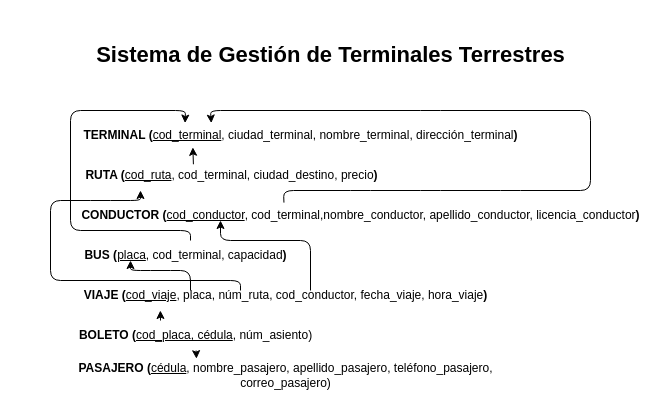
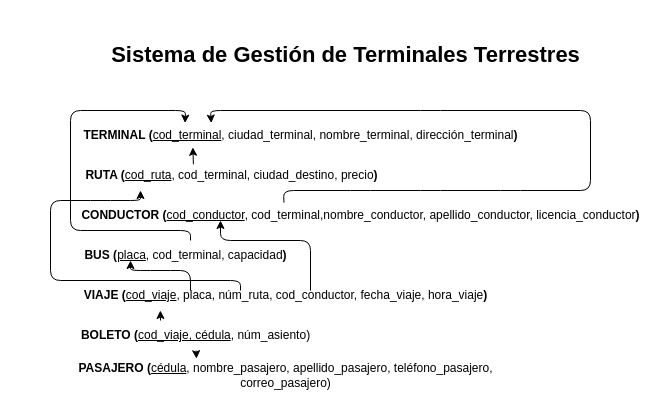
  <mxCell id="0" />
  <mxCell id="1" parent="0" />
  <mxCell id="2" value="&lt;b&gt;TERMINAL (&lt;/b&gt;&lt;u&gt;cod_terminal&lt;/u&gt;, ciudad_terminal, nombre_terminal, dirección_terminal&lt;b&gt;)&lt;/b&gt;" style="text;html=1;align=center;verticalAlign=middle;resizable=0;points=[];autosize=1;strokeColor=none;fillColor=none;" parent="1" vertex="1"><mxGeometry x="70" y="120" width="460" height="30" as="geometry" /></mxCell>
  <mxCell id="3" value="&lt;b&gt;BUS (&lt;/b&gt;&lt;u&gt;placa&lt;/u&gt;, cod_terminal, capacidad&lt;b&gt;)&lt;/b&gt;" style="text;html=1;align=center;verticalAlign=middle;resizable=0;points=[];autosize=1;strokeColor=none;fillColor=none;" parent="1" vertex="1"><mxGeometry x="70" y="240" width="230" height="30" as="geometry" /></mxCell>
  <mxCell id="4" style="edgeStyle=none;html=1;entryX=0.261;entryY=0.667;entryDx=0;entryDy=0;entryPerimeter=0;" edge="1" parent="1" target="3"><mxGeometry relative="1" as="geometry"><mxPoint x="190" y="290" as="sourcePoint" /><Array as="points"><mxPoint x="190" y="270" /><mxPoint x="160" y="270" /><mxPoint x="130" y="270" /></Array></mxGeometry></mxCell>
  <mxCell id="5" style="edgeStyle=none;html=1;" edge="1" parent="1"><mxGeometry relative="1" as="geometry"><mxPoint x="310" y="290" as="sourcePoint" /><mxPoint x="220" y="220" as="targetPoint" /><Array as="points"><mxPoint x="310" y="240" /><mxPoint x="220" y="240" /></Array></mxGeometry></mxCell>
  <mxCell id="6" value="&lt;b&gt;VIAJE (&lt;/b&gt;&lt;u&gt;cod_viaje&lt;/u&gt;, placa, núm_ruta, cod_conductor, fecha_viaje, hora_viaje&lt;b&gt;)&lt;/b&gt;" style="text;html=1;align=center;verticalAlign=middle;resizable=0;points=[];autosize=1;strokeColor=none;fillColor=none;" parent="1" vertex="1"><mxGeometry x="70" y="280" width="430" height="30" as="geometry" /></mxCell>
  <mxCell id="7" style="edgeStyle=none;html=1;exitX=0.368;exitY=0.07;exitDx=0;exitDy=0;exitPerimeter=0;entryX=0.306;entryY=0.086;entryDx=0;entryDy=0;entryPerimeter=0;" edge="1" parent="1" source="8" target="2"><mxGeometry relative="1" as="geometry"><mxPoint x="260" y="100" as="targetPoint" /><Array as="points"><mxPoint x="283" y="190" /><mxPoint x="360" y="190" /><mxPoint x="430" y="190" /><mxPoint x="510" y="190" /><mxPoint x="590" y="190" /><mxPoint x="590" y="110" /><mxPoint x="430" y="110" /><mxPoint x="210" y="110" /></Array></mxGeometry></mxCell>
  <mxCell id="8" value="&lt;b&gt;CONDUCTOR (&lt;/b&gt;&lt;u&gt;cod_conductor&lt;/u&gt;, cod_terminal,nombre_conductor, apellido&lt;span style=&quot;color: rgb(0, 0, 0);&quot;&gt;_conductor&lt;/span&gt;, licencia_conductor&lt;b&gt;)&lt;/b&gt;" style="text;html=1;align=center;verticalAlign=middle;resizable=0;points=[];autosize=1;strokeColor=none;fillColor=none;" parent="1" vertex="1"><mxGeometry x="70" y="200" width="580" height="30" as="geometry" /></mxCell>
  <mxCell id="9" value="&lt;b&gt;PASAJERO (&lt;/b&gt;&lt;u&gt;c&lt;/u&gt;&lt;u&gt;édula&lt;/u&gt;, nombre_pasajero, apellido&lt;span style=&quot;color: rgb(0, 0, 0);&quot;&gt;_pasajero,&amp;nbsp;&lt;/span&gt;&lt;span style=&quot;color: rgb(0, 0, 0); text-wrap-mode: wrap;&quot;&gt;teléfono_pasajero, correo&lt;/span&gt;&lt;span style=&quot;color: rgb(0, 0, 0); text-wrap-mode: wrap;&quot;&gt;_pasajero)&lt;/span&gt;" style="text;html=1;align=center;verticalAlign=middle;resizable=0;points=[];autosize=1;strokeColor=none;fillColor=none;" parent="1" vertex="1"><mxGeometry x="20" y="360" width="530" height="30" as="geometry" /></mxCell>
- <mxCell id="10" value="&lt;h2&gt;&lt;b&gt;&lt;font style=&quot;font-size: 22px;&quot;&gt;Sistema de Gestión de Terminales Terrestres&lt;/font&gt;&lt;/b&gt;&lt;/h2&gt;" style="text;html=1;align=center;verticalAlign=middle;resizable=0;points=[];autosize=1;strokeColor=none;fillColor=none;" parent="1" vertex="1"><mxGeometry x="85" y="20" width="490" height="70" as="geometry" /></mxCell>
- <mxCell id="11" value="&lt;b&gt;BOLETO (&lt;/b&gt;&lt;u style=&quot;&quot;&gt;cod_placa, cédula&lt;/u&gt;, núm_asiento&lt;span style=&quot;color: rgb(0, 0, 0); text-wrap-mode: wrap;&quot;&gt;)&lt;/span&gt;" style="text;html=1;align=center;verticalAlign=middle;resizable=0;points=[];autosize=1;strokeColor=none;fillColor=none;" parent="1" vertex="1"><mxGeometry x="70" y="320" width="250" height="30" as="geometry" /></mxCell>
+ <mxCell id="10" value="&lt;h2&gt;&lt;b&gt;&lt;font style=&quot;font-size: 22px;&quot;&gt;Sistema de Gestión de Terminales Terrestres&lt;/font&gt;&lt;/b&gt;&lt;/h2&gt;" style="text;html=1;align=center;verticalAlign=middle;resizable=0;points=[];autosize=1;strokeColor=none;fillColor=none;" parent="1" vertex="1"><mxGeometry x="100" y="20" width="490" height="70" as="geometry" /></mxCell>
+ <mxCell id="11" value="&lt;b&gt;BOLETO (&lt;/b&gt;&lt;u style=&quot;&quot;&gt;cod_viaje, cédula&lt;/u&gt;, núm_asiento&lt;span style=&quot;color: rgb(0, 0, 0); text-wrap-mode: wrap;&quot;&gt;)&lt;/span&gt;" style="text;html=1;align=center;verticalAlign=middle;resizable=0;points=[];autosize=1;strokeColor=none;fillColor=none;" parent="1" vertex="1"><mxGeometry x="70" y="320" width="250" height="30" as="geometry" /></mxCell>
  <mxCell id="12" style="edgeStyle=none;html=1;startArrow=classic;startFill=1;endArrow=none;endFill=0;" edge="1" parent="1" source="13"><mxGeometry relative="1" as="geometry"><mxPoint x="240" y="290" as="targetPoint" /><Array as="points"><mxPoint x="140" y="190" /><mxPoint x="140" y="200" /><mxPoint x="100" y="200" /><mxPoint x="50" y="200" /><mxPoint x="50" y="280" /><mxPoint x="240" y="280" /></Array></mxGeometry></mxCell>
  <mxCell id="13" value="&lt;b&gt;RUTA (&lt;/b&gt;&lt;u&gt;cod_ruta&lt;/u&gt;, cod_terminal, ciudad_destino, precio&lt;b&gt;)&lt;/b&gt;" style="text;html=1;align=center;verticalAlign=middle;resizable=0;points=[];autosize=1;strokeColor=none;fillColor=none;" parent="1" vertex="1"><mxGeometry x="71" y="160" width="320" height="30" as="geometry" /></mxCell>
  <mxCell id="14" style="edgeStyle=none;html=1;entryX=0.332;entryY=-0.06;entryDx=0;entryDy=0;entryPerimeter=0;" edge="1" parent="1" source="11" target="9"><mxGeometry relative="1" as="geometry" /></mxCell>
  <mxCell id="15" style="edgeStyle=none;html=1;entryX=0.209;entryY=1;entryDx=0;entryDy=0;entryPerimeter=0;" edge="1" parent="1" target="6"><mxGeometry relative="1" as="geometry"><mxPoint x="160" y="320" as="sourcePoint" /></mxGeometry></mxCell>
  <mxCell id="16" style="edgeStyle=none;html=1;entryX=0.249;entryY=0.086;entryDx=0;entryDy=0;entryPerimeter=0;" edge="1" parent="1" target="2"><mxGeometry relative="1" as="geometry"><mxPoint x="190" y="240" as="sourcePoint" /><Array as="points"><mxPoint x="190" y="230" /><mxPoint x="70" y="230" /><mxPoint x="70" y="110" /><mxPoint x="185" y="110" /></Array></mxGeometry></mxCell>
  <mxCell id="17" style="edgeStyle=none;html=1;entryX=0.266;entryY=0.894;entryDx=0;entryDy=0;entryPerimeter=0;exitX=0.381;exitY=0.126;exitDx=0;exitDy=0;exitPerimeter=0;" edge="1" parent="1" source="13" target="2"><mxGeometry relative="1" as="geometry" /></mxCell>
